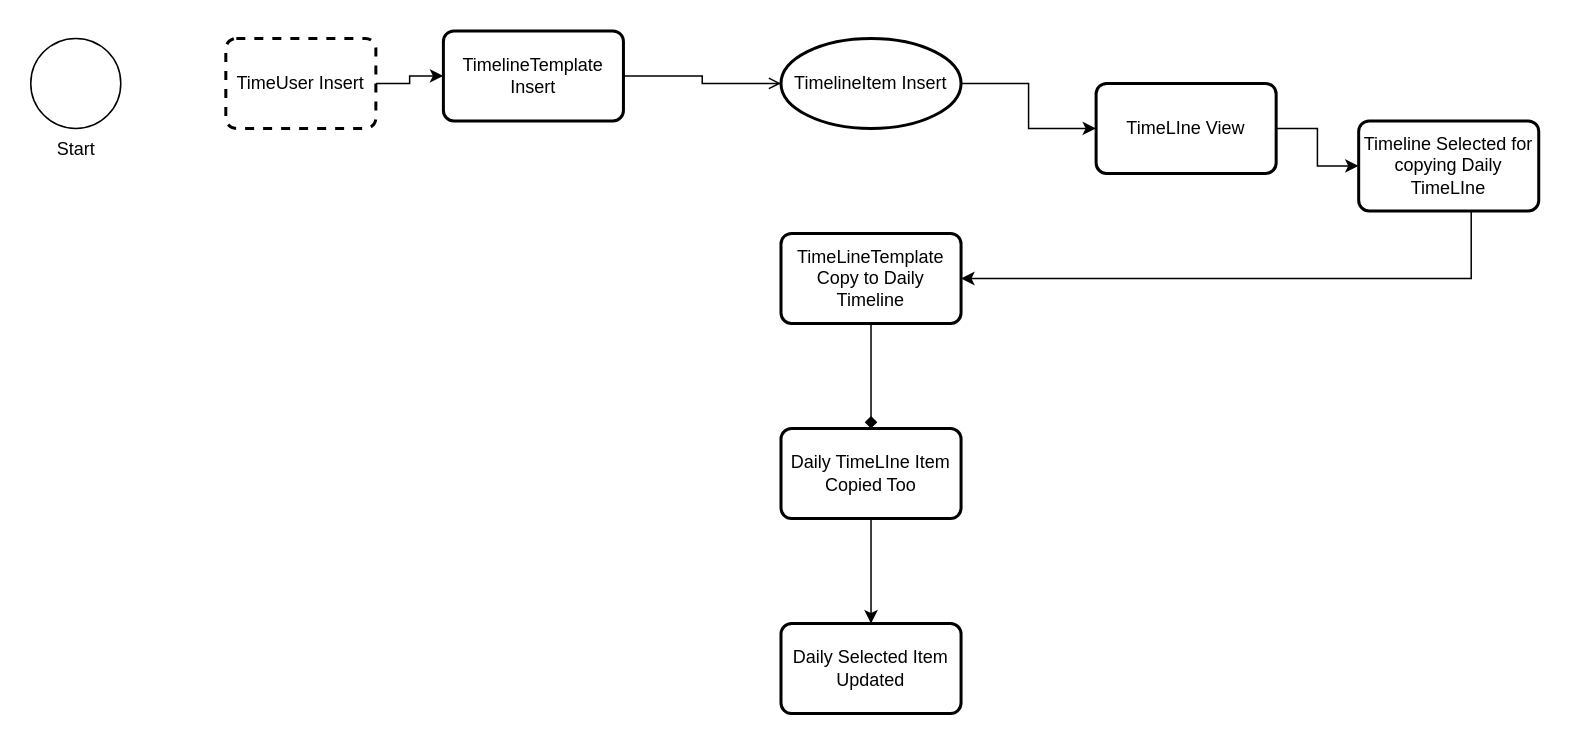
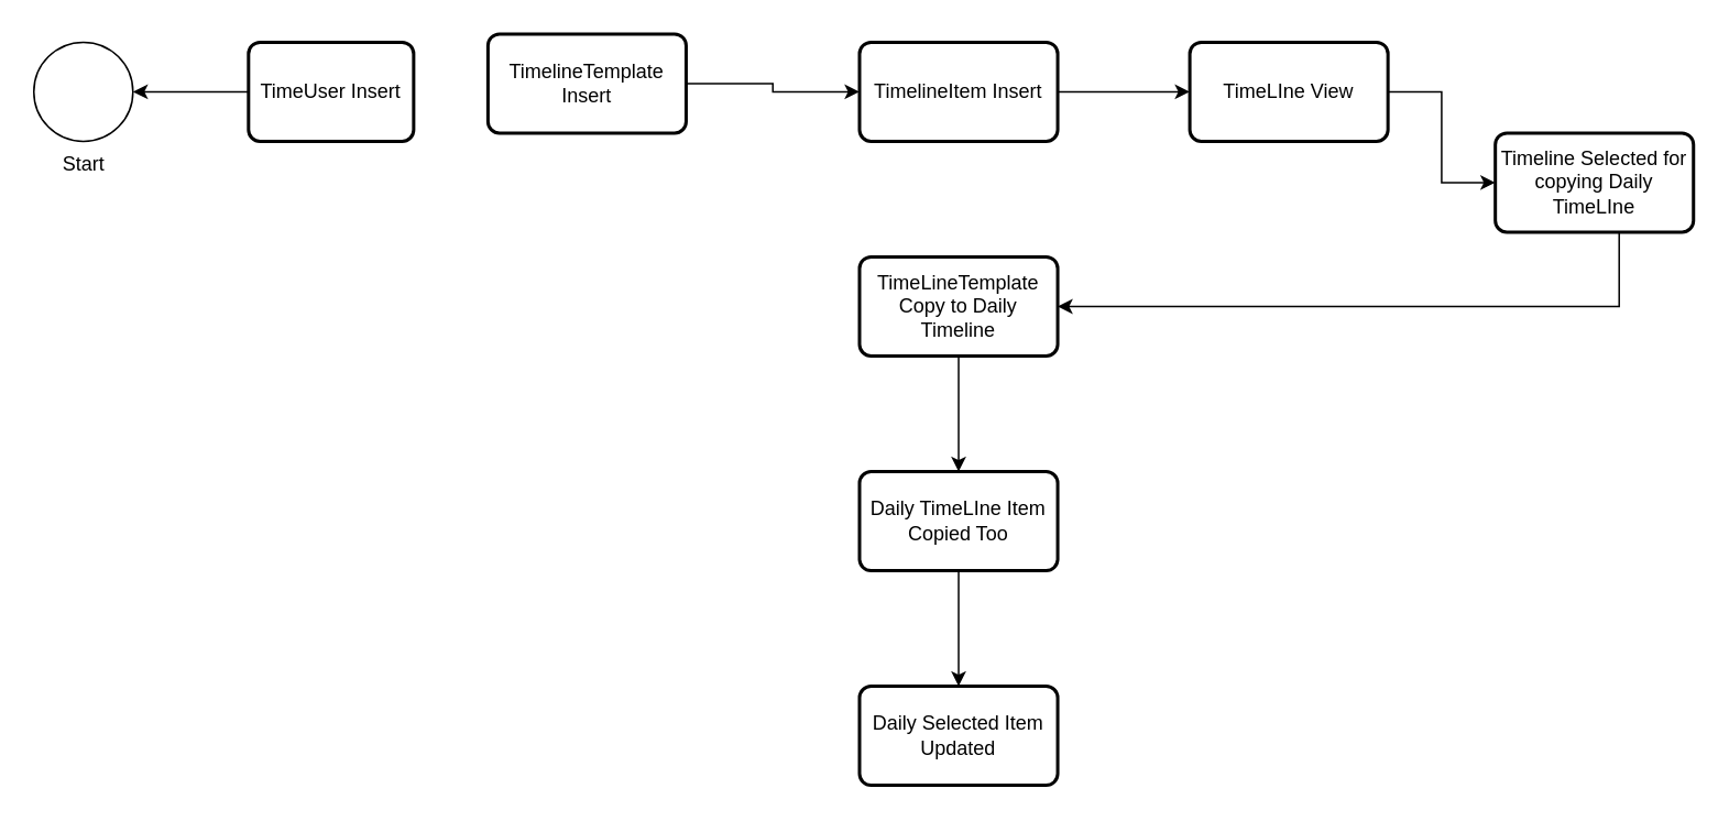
  <mxCell id="0" />
  <mxCell id="1" parent="0" />
  <mxCell id="2" value="Start" style="verticalLabelPosition=bottom;verticalAlign=top;html=1;shape=mxgraph.flowchart.on-page_reference;" vertex="1" parent="1"><mxGeometry x="20" y="25" width="60" height="60" as="geometry" /></mxCell>
- <mxCell id="3" value="" style="edgeStyle=orthogonalEdgeStyle;rounded=0;orthogonalLoop=1;jettySize=auto;html=1;" edge="1" parent="1" source="4" target="6"><mxGeometry relative="1" as="geometry" /></mxCell>
- <mxCell id="4" value="TimeUser Insert" style="rounded=1;whiteSpace=wrap;html=1;absoluteArcSize=1;arcSize=14;strokeWidth=2;dashed=1;" vertex="1" parent="1"><mxGeometry x="150" y="25" width="100" height="60" as="geometry" /></mxCell>
- <mxCell id="5" value="" style="edgeStyle=orthogonalEdgeStyle;rounded=0;orthogonalLoop=1;jettySize=auto;html=1;endArrow=open;" edge="1" parent="1" source="6" target="8"><mxGeometry relative="1" as="geometry" /></mxCell>
+ <mxCell id="3" value="" style="edgeStyle=orthogonalEdgeStyle;rounded=0;orthogonalLoop=1;jettySize=auto;html=1;" edge="1" parent="1" source="4" target="2"><mxGeometry relative="1" as="geometry" /></mxCell>
+ <mxCell id="4" value="TimeUser Insert" style="rounded=1;whiteSpace=wrap;html=1;absoluteArcSize=1;arcSize=14;strokeWidth=2;" vertex="1" parent="1"><mxGeometry x="150" y="25" width="100" height="60" as="geometry" /></mxCell>
+ <mxCell id="5" value="" style="edgeStyle=orthogonalEdgeStyle;rounded=0;orthogonalLoop=1;jettySize=auto;html=1;" edge="1" parent="1" source="6" target="8"><mxGeometry relative="1" as="geometry" /></mxCell>
  <mxCell id="6" value="TimelineTemplate Insert" style="whiteSpace=wrap;html=1;rounded=1;absoluteArcSize=1;arcSize=14;strokeWidth=2;" vertex="1" parent="1"><mxGeometry x="295" y="20" width="120" height="60" as="geometry" /></mxCell>
  <mxCell id="7" value="" style="edgeStyle=orthogonalEdgeStyle;rounded=0;orthogonalLoop=1;jettySize=auto;html=1;" edge="1" parent="1" source="8" target="10"><mxGeometry relative="1" as="geometry" /></mxCell>
- <mxCell id="8" value="TimelineItem Insert" style="ellipse;whiteSpace=wrap;html=1;absoluteArcSize=1;arcSize=14;strokeWidth=2;" vertex="1" parent="1"><mxGeometry x="520" y="25" width="120" height="60" as="geometry" /></mxCell>
+ <mxCell id="8" value="TimelineItem Insert" style="rounded=1;whiteSpace=wrap;html=1;absoluteArcSize=1;arcSize=14;strokeWidth=2;" vertex="1" parent="1"><mxGeometry x="520" y="25" width="120" height="60" as="geometry" /></mxCell>
  <mxCell id="9" value="" style="edgeStyle=orthogonalEdgeStyle;rounded=0;orthogonalLoop=1;jettySize=auto;html=1;" edge="1" parent="1" source="10" target="17"><mxGeometry relative="1" as="geometry" /></mxCell>
- <mxCell id="10" value="TimeLIne View" style="rounded=1;whiteSpace=wrap;html=1;absoluteArcSize=1;arcSize=14;strokeWidth=2;" vertex="1" parent="1"><mxGeometry x="730" y="55" width="120" height="60" as="geometry" /></mxCell>
- <mxCell id="11" value="" style="edgeStyle=orthogonalEdgeStyle;rounded=0;orthogonalLoop=1;jettySize=auto;html=1;endArrow=diamond;" edge="1" parent="1" source="12" target="14"><mxGeometry relative="1" as="geometry" /></mxCell>
+ <mxCell id="10" value="TimeLIne View" style="rounded=1;whiteSpace=wrap;html=1;absoluteArcSize=1;arcSize=14;strokeWidth=2;" vertex="1" parent="1"><mxGeometry x="720" y="25" width="120" height="60" as="geometry" /></mxCell>
+ <mxCell id="11" value="" style="edgeStyle=orthogonalEdgeStyle;rounded=0;orthogonalLoop=1;jettySize=auto;html=1;" edge="1" parent="1" source="12" target="14"><mxGeometry relative="1" as="geometry" /></mxCell>
  <mxCell id="12" value="TimeLineTemplate Copy to Daily Timeline" style="rounded=1;whiteSpace=wrap;html=1;absoluteArcSize=1;arcSize=14;strokeWidth=2;" vertex="1" parent="1"><mxGeometry x="520" y="155" width="120" height="60" as="geometry" /></mxCell>
  <mxCell id="13" value="" style="edgeStyle=orthogonalEdgeStyle;rounded=0;orthogonalLoop=1;jettySize=auto;html=1;" edge="1" parent="1" source="14" target="15"><mxGeometry relative="1" as="geometry" /></mxCell>
  <mxCell id="14" value="Daily TimeLIne Item Copied Too" style="rounded=1;whiteSpace=wrap;html=1;absoluteArcSize=1;arcSize=14;strokeWidth=2;" vertex="1" parent="1"><mxGeometry x="520" y="285" width="120" height="60" as="geometry" /></mxCell>
  <mxCell id="15" value="Daily Selected Item Updated" style="rounded=1;whiteSpace=wrap;html=1;absoluteArcSize=1;arcSize=14;strokeWidth=2;" vertex="1" parent="1"><mxGeometry x="520" y="415" width="120" height="60" as="geometry" /></mxCell>
  <mxCell id="16" style="edgeStyle=orthogonalEdgeStyle;rounded=0;orthogonalLoop=1;jettySize=auto;html=1;" edge="1" parent="1" source="17" target="12"><mxGeometry relative="1" as="geometry"><Array as="points"><mxPoint x="980" y="185" /></Array></mxGeometry></mxCell>
  <mxCell id="17" value="Timeline Selected for copying Daily TimeLIne" style="rounded=1;whiteSpace=wrap;html=1;absoluteArcSize=1;arcSize=14;strokeWidth=2;" vertex="1" parent="1"><mxGeometry x="905" y="80" width="120" height="60" as="geometry" /></mxCell>
